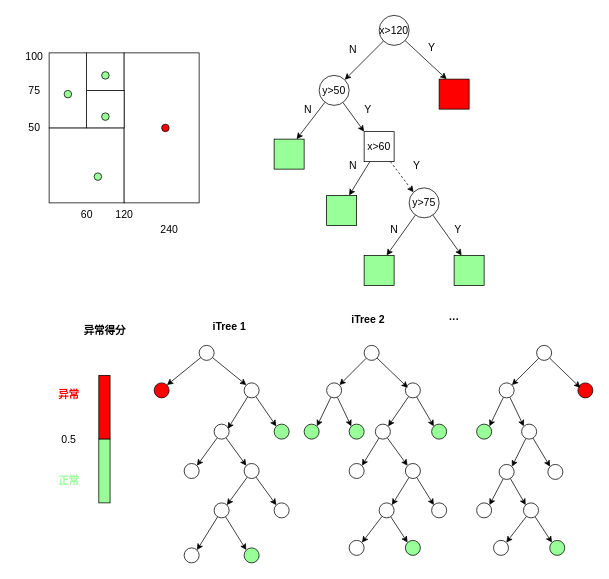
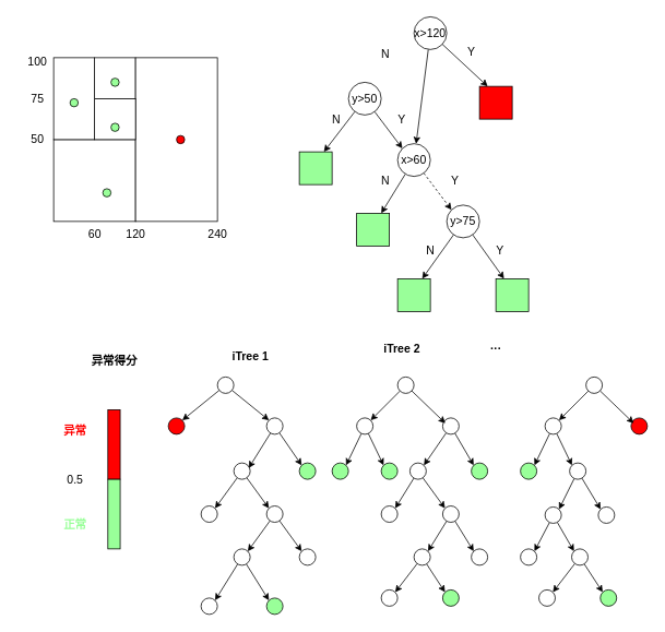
  <mxCell id="0" />
  <mxCell id="1" parent="0" />
  <mxCell id="2" value="" style="rounded=0;whiteSpace=wrap;html=1;fontSize=14;" parent="1" vertex="1"><mxGeometry x="115" y="70" width="50" height="50" as="geometry" /></mxCell>
- <mxCell id="3" value="240" style="text;html=1;align=center;verticalAlign=middle;resizable=0;points=[];autosize=1;strokeColor=none;fillColor=none;fontSize=14;" parent="1" vertex="1"><mxGeometry x="200" y="290" width="50" height="30" as="geometry" /></mxCell>
+ <mxCell id="3" value="240" style="text;html=1;align=center;verticalAlign=middle;resizable=0;points=[];autosize=1;strokeColor=none;fillColor=none;fontSize=14;" parent="1" vertex="1"><mxGeometry x="240" y="270" width="50" height="30" as="geometry" /></mxCell>
  <mxCell id="4" value="120" style="text;html=1;align=center;verticalAlign=middle;resizable=0;points=[];autosize=1;strokeColor=none;fillColor=none;fontSize=14;" parent="1" vertex="1"><mxGeometry x="140" y="270" width="50" height="30" as="geometry" /></mxCell>
  <mxCell id="5" value="" style="rounded=0;whiteSpace=wrap;html=1;fontSize=14;" parent="1" vertex="1"><mxGeometry x="65" y="170" width="100" height="100" as="geometry" /></mxCell>
  <mxCell id="6" value="" style="rounded=0;whiteSpace=wrap;html=1;fontSize=14;" parent="1" vertex="1"><mxGeometry x="165" y="70" width="100" height="200" as="geometry" /></mxCell>
  <mxCell id="7" value="" style="rounded=0;whiteSpace=wrap;html=1;fontSize=14;" parent="1" vertex="1"><mxGeometry x="115" y="120" width="50" height="50" as="geometry" /></mxCell>
  <mxCell id="8" value="" style="rounded=0;whiteSpace=wrap;html=1;fontSize=14;" parent="1" vertex="1"><mxGeometry x="65" y="70" width="50" height="100" as="geometry" /></mxCell>
  <mxCell id="9" value="" style="ellipse;whiteSpace=wrap;html=1;aspect=fixed;fillColor=#99FF99;fontSize=14;" parent="1" vertex="1"><mxGeometry x="135" y="95" width="10" height="10" as="geometry" /></mxCell>
  <mxCell id="10" value="" style="ellipse;whiteSpace=wrap;html=1;aspect=fixed;fillColor=#99FF99;fontSize=14;" parent="1" vertex="1"><mxGeometry x="85" y="120" width="10" height="10" as="geometry" /></mxCell>
  <mxCell id="11" value="" style="ellipse;whiteSpace=wrap;html=1;aspect=fixed;fillColor=#99FF99;fontSize=14;" parent="1" vertex="1"><mxGeometry x="135" y="150" width="10" height="10" as="geometry" /></mxCell>
  <mxCell id="12" value="" style="ellipse;whiteSpace=wrap;html=1;aspect=fixed;fillColor=#99FF99;fontSize=14;" parent="1" vertex="1"><mxGeometry x="125" y="230" width="10" height="10" as="geometry" /></mxCell>
  <mxCell id="13" value="" style="ellipse;whiteSpace=wrap;html=1;aspect=fixed;fillColor=#FF0000;fontSize=14;" parent="1" vertex="1"><mxGeometry x="215" y="165" width="10" height="10" as="geometry" /></mxCell>
  <mxCell id="14" value="60" style="text;html=1;align=center;verticalAlign=middle;resizable=0;points=[];autosize=1;strokeColor=none;fillColor=none;fontSize=14;" parent="1" vertex="1"><mxGeometry x="95" y="270" width="40" height="30" as="geometry" /></mxCell>
  <mxCell id="15" value="50" style="text;html=1;align=center;verticalAlign=middle;resizable=0;points=[];autosize=1;strokeColor=none;fillColor=none;fontSize=14;" parent="1" vertex="1"><mxGeometry x="25" y="155" width="40" height="30" as="geometry" /></mxCell>
  <mxCell id="16" value="75" style="text;html=1;align=center;verticalAlign=middle;resizable=0;points=[];autosize=1;strokeColor=none;fillColor=none;fontSize=14;" parent="1" vertex="1"><mxGeometry x="25" y="105" width="40" height="30" as="geometry" /></mxCell>
  <mxCell id="17" value="100" style="text;html=1;align=center;verticalAlign=middle;resizable=0;points=[];autosize=1;strokeColor=none;fillColor=none;fontSize=14;" parent="1" vertex="1"><mxGeometry x="20" y="60" width="50" height="30" as="geometry" /></mxCell>
- <mxCell id="18" style="rounded=0;orthogonalLoop=1;jettySize=auto;html=1;entryX=1;entryY=0;entryDx=0;entryDy=0;fontSize=14;" parent="1" source="20" target="23" edge="1"><mxGeometry relative="1" as="geometry" /></mxCell>
+ <mxCell id="18" style="rounded=0;orthogonalLoop=1;jettySize=auto;html=1;fontSize=14;" parent="1" source="20" target="27" edge="1"><mxGeometry relative="1" as="geometry" /></mxCell>
  <mxCell id="19" style="rounded=0;orthogonalLoop=1;jettySize=auto;html=1;entryX=0.25;entryY=0;entryDx=0;entryDy=0;fontSize=14;" parent="1" source="20" target="24" edge="1"><mxGeometry relative="1" as="geometry" /></mxCell>
  <mxCell id="20" value="x&amp;gt;120" style="ellipse;whiteSpace=wrap;html=1;aspect=fixed;fontSize=14;" parent="1" vertex="1"><mxGeometry x="505" y="20" width="40" height="40" as="geometry" /></mxCell>
  <mxCell id="21" style="rounded=0;orthogonalLoop=1;jettySize=auto;html=1;entryX=0.75;entryY=0;entryDx=0;entryDy=0;fontSize=14;" parent="1" source="23" target="31" edge="1"><mxGeometry relative="1" as="geometry" /></mxCell>
  <mxCell id="22" style="rounded=0;orthogonalLoop=1;jettySize=auto;html=1;entryX=0;entryY=0;entryDx=0;entryDy=0;fontSize=14;" parent="1" source="23" target="27" edge="1"><mxGeometry relative="1" as="geometry" /></mxCell>
  <mxCell id="23" value="y&amp;gt;50" style="ellipse;whiteSpace=wrap;html=1;aspect=fixed;fontSize=14;" parent="1" vertex="1"><mxGeometry x="425" y="100" width="40" height="40" as="geometry" /></mxCell>
  <mxCell id="24" value="" style="whiteSpace=wrap;html=1;aspect=fixed;fillColor=#FF0000;fontSize=14;" parent="1" vertex="1"><mxGeometry x="585" y="105" width="40" height="40" as="geometry" /></mxCell>
  <mxCell id="25" style="rounded=0;orthogonalLoop=1;jettySize=auto;html=1;entryX=0.75;entryY=0;entryDx=0;entryDy=0;fontSize=14;" parent="1" source="27" target="32" edge="1"><mxGeometry relative="1" as="geometry" /></mxCell>
  <mxCell id="26" style="rounded=0;orthogonalLoop=1;jettySize=auto;html=1;entryX=0;entryY=0;entryDx=0;entryDy=0;fontSize=14;dashed=1;" parent="1" source="27" target="30" edge="1"><mxGeometry relative="1" as="geometry" /></mxCell>
- <mxCell id="27" value="x&amp;gt;60" style="whiteSpace=wrap;html=1;aspect=fixed;fontSize=14;rounded=0;" parent="1" vertex="1"><mxGeometry x="485" y="175" width="40" height="40" as="geometry" /></mxCell>
+ <mxCell id="27" value="x&amp;gt;60" style="ellipse;whiteSpace=wrap;html=1;aspect=fixed;fontSize=14;" parent="1" vertex="1"><mxGeometry x="485" y="175" width="40" height="40" as="geometry" /></mxCell>
  <mxCell id="28" style="rounded=0;orthogonalLoop=1;jettySize=auto;html=1;entryX=0.75;entryY=0;entryDx=0;entryDy=0;fontSize=14;" parent="1" source="30" target="33" edge="1"><mxGeometry relative="1" as="geometry" /></mxCell>
  <mxCell id="29" style="rounded=0;orthogonalLoop=1;jettySize=auto;html=1;entryX=0.25;entryY=0;entryDx=0;entryDy=0;fontSize=14;" parent="1" source="30" target="34" edge="1"><mxGeometry relative="1" as="geometry" /></mxCell>
  <mxCell id="30" value="y&amp;gt;75" style="ellipse;whiteSpace=wrap;html=1;aspect=fixed;fontSize=14;" parent="1" vertex="1"><mxGeometry x="545" y="250" width="40" height="40" as="geometry" /></mxCell>
  <mxCell id="31" value="" style="whiteSpace=wrap;html=1;aspect=fixed;fillColor=#99FF99;fontSize=14;" parent="1" vertex="1"><mxGeometry x="365" y="185" width="40" height="40" as="geometry" /></mxCell>
  <mxCell id="32" value="" style="whiteSpace=wrap;html=1;aspect=fixed;fillColor=#99FF99;fontSize=14;" parent="1" vertex="1"><mxGeometry x="435" y="260" width="40" height="40" as="geometry" /></mxCell>
  <mxCell id="33" value="" style="whiteSpace=wrap;html=1;aspect=fixed;fillColor=#99FF99;fontSize=14;" parent="1" vertex="1"><mxGeometry x="485" y="340" width="40" height="40" as="geometry" /></mxCell>
  <mxCell id="34" value="" style="whiteSpace=wrap;html=1;aspect=fixed;fillColor=#99FF99;fontSize=14;" parent="1" vertex="1"><mxGeometry x="605" y="340" width="40" height="40" as="geometry" /></mxCell>
  <mxCell id="35" value="N" style="text;html=1;align=center;verticalAlign=middle;resizable=0;points=[];autosize=1;strokeColor=none;fillColor=none;fontSize=14;" parent="1" vertex="1"><mxGeometry x="455" y="50" width="30" height="30" as="geometry" /></mxCell>
  <mxCell id="36" value="N" style="text;html=1;align=center;verticalAlign=middle;resizable=0;points=[];autosize=1;strokeColor=none;fillColor=none;fontSize=14;" parent="1" vertex="1"><mxGeometry x="395" y="130" width="30" height="30" as="geometry" /></mxCell>
  <mxCell id="37" value="N" style="text;html=1;align=center;verticalAlign=middle;resizable=0;points=[];autosize=1;strokeColor=none;fillColor=none;fontSize=14;" parent="1" vertex="1"><mxGeometry x="455" y="205" width="30" height="30" as="geometry" /></mxCell>
  <mxCell id="38" value="N" style="text;html=1;align=center;verticalAlign=middle;resizable=0;points=[];autosize=1;strokeColor=none;fillColor=none;fontSize=14;" parent="1" vertex="1"><mxGeometry x="510" y="290" width="30" height="30" as="geometry" /></mxCell>
  <mxCell id="39" value="Y" style="text;html=1;align=center;verticalAlign=middle;resizable=0;points=[];autosize=1;strokeColor=none;fillColor=none;fontSize=14;" parent="1" vertex="1"><mxGeometry x="560" y="48" width="30" height="30" as="geometry" /></mxCell>
  <mxCell id="40" value="Y" style="text;html=1;align=center;verticalAlign=middle;resizable=0;points=[];autosize=1;strokeColor=none;fillColor=none;fontSize=14;" parent="1" vertex="1"><mxGeometry x="475" y="130" width="30" height="30" as="geometry" /></mxCell>
  <mxCell id="41" value="Y" style="text;html=1;align=center;verticalAlign=middle;resizable=0;points=[];autosize=1;strokeColor=none;fillColor=none;fontSize=14;" parent="1" vertex="1"><mxGeometry x="540" y="205" width="30" height="30" as="geometry" /></mxCell>
  <mxCell id="42" value="Y" style="text;html=1;align=center;verticalAlign=middle;resizable=0;points=[];autosize=1;strokeColor=none;fillColor=none;fontSize=14;" parent="1" vertex="1"><mxGeometry x="595" y="290" width="30" height="30" as="geometry" /></mxCell>
  <mxCell id="43" value="&lt;b style=&quot;font-size: 14px;&quot;&gt;异常得分&lt;/b&gt;" style="text;html=1;align=center;verticalAlign=middle;resizable=0;points=[];autosize=1;strokeColor=none;fillColor=none;fontSize=14;" parent="1" vertex="1"><mxGeometry x="98.75" y="425" width="80" height="30" as="geometry" /></mxCell>
  <mxCell id="44" value="" style="rounded=0;whiteSpace=wrap;html=1;fillColor=#FF0000;fontSize=14;" parent="1" vertex="1"><mxGeometry x="131.25" y="500" width="15" height="85" as="geometry" /></mxCell>
  <mxCell id="45" value="" style="rounded=0;whiteSpace=wrap;html=1;fillColor=#99FF99;fontSize=14;" parent="1" vertex="1"><mxGeometry x="131.25" y="585" width="15" height="85" as="geometry" /></mxCell>
  <mxCell id="46" value="&lt;b style=&quot;font-size: 14px;&quot;&gt;&lt;font style=&quot;font-size: 14px;&quot; color=&quot;#ff0000&quot;&gt;异常&lt;/font&gt;&lt;/b&gt;" style="text;html=1;align=center;verticalAlign=middle;resizable=0;points=[];autosize=1;strokeColor=none;fillColor=none;fontSize=14;" parent="1" vertex="1"><mxGeometry x="66.25" y="510" width="50" height="30" as="geometry" /></mxCell>
  <mxCell id="47" value="0.5" style="text;html=1;align=center;verticalAlign=middle;resizable=0;points=[];autosize=1;strokeColor=none;fillColor=none;fontSize=14;" parent="1" vertex="1"><mxGeometry x="71.25" y="570" width="40" height="30" as="geometry" /></mxCell>
  <mxCell id="48" value="&lt;font style=&quot;font-size: 14px;&quot; color=&quot;#99ff99&quot;&gt;&lt;b style=&quot;font-size: 14px;&quot;&gt;正常&lt;/b&gt;&lt;/font&gt;" style="text;html=1;align=center;verticalAlign=middle;resizable=0;points=[];autosize=1;strokeColor=none;fillColor=none;fontSize=14;" parent="1" vertex="1"><mxGeometry x="66.25" y="625" width="50" height="30" as="geometry" /></mxCell>
  <mxCell id="49" value="&lt;b style=&quot;font-size: 14px;&quot;&gt;iTree 1&lt;/b&gt;" style="text;html=1;align=center;verticalAlign=middle;resizable=0;points=[];autosize=1;strokeColor=none;fillColor=none;fontSize=14;" parent="1" vertex="1"><mxGeometry x="270" y="420" width="70" height="30" as="geometry" /></mxCell>
  <mxCell id="50" style="rounded=0;orthogonalLoop=1;jettySize=auto;html=1;entryX=1;entryY=0;entryDx=0;entryDy=0;fontSize=14;" parent="1" source="52" target="53" edge="1"><mxGeometry relative="1" as="geometry" /></mxCell>
  <mxCell id="51" style="rounded=0;orthogonalLoop=1;jettySize=auto;html=1;entryX=0;entryY=0;entryDx=0;entryDy=0;fontSize=14;" parent="1" source="52" target="55" edge="1"><mxGeometry relative="1" as="geometry" /></mxCell>
  <mxCell id="52" value="" style="ellipse;whiteSpace=wrap;html=1;aspect=fixed;fontSize=14;" parent="1" vertex="1"><mxGeometry x="265" y="460" width="20" height="20" as="geometry" /></mxCell>
  <mxCell id="53" value="" style="ellipse;whiteSpace=wrap;html=1;aspect=fixed;fillColor=#FF0000;fontSize=14;" parent="1" vertex="1"><mxGeometry x="205" y="510" width="20" height="20" as="geometry" /></mxCell>
  <mxCell id="54" style="rounded=0;orthogonalLoop=1;jettySize=auto;html=1;entryX=0;entryY=0;entryDx=0;entryDy=0;fontSize=14;" parent="1" source="55" target="59" edge="1"><mxGeometry relative="1" as="geometry" /></mxCell>
  <mxCell id="55" value="" style="ellipse;whiteSpace=wrap;html=1;aspect=fixed;fontSize=14;" parent="1" vertex="1"><mxGeometry x="325" y="510" width="20" height="20" as="geometry" /></mxCell>
  <mxCell id="56" style="rounded=0;orthogonalLoop=1;jettySize=auto;html=1;entryX=1;entryY=0;entryDx=0;entryDy=0;fontSize=14;" parent="1" source="58" target="60" edge="1"><mxGeometry relative="1" as="geometry" /></mxCell>
  <mxCell id="57" style="rounded=0;orthogonalLoop=1;jettySize=auto;html=1;entryX=0;entryY=0;entryDx=0;entryDy=0;fontSize=14;" parent="1" source="58" target="63" edge="1"><mxGeometry relative="1" as="geometry" /></mxCell>
  <mxCell id="58" value="" style="ellipse;whiteSpace=wrap;html=1;aspect=fixed;fontSize=14;" parent="1" vertex="1"><mxGeometry x="285" y="565" width="20" height="20" as="geometry" /></mxCell>
  <mxCell id="59" value="" style="ellipse;whiteSpace=wrap;html=1;aspect=fixed;fillColor=#99FF99;fontSize=14;" parent="1" vertex="1"><mxGeometry x="365" y="565" width="20" height="20" as="geometry" /></mxCell>
  <mxCell id="60" value="" style="ellipse;whiteSpace=wrap;html=1;aspect=fixed;fontSize=14;" parent="1" vertex="1"><mxGeometry x="245" y="617.5" width="20" height="20" as="geometry" /></mxCell>
  <mxCell id="61" style="rounded=0;orthogonalLoop=1;jettySize=auto;html=1;entryX=1;entryY=0;entryDx=0;entryDy=0;fontSize=14;" parent="1" source="63" target="66" edge="1"><mxGeometry relative="1" as="geometry" /></mxCell>
  <mxCell id="62" style="rounded=0;orthogonalLoop=1;jettySize=auto;html=1;entryX=0;entryY=0;entryDx=0;entryDy=0;fontSize=14;" parent="1" source="63" target="67" edge="1"><mxGeometry relative="1" as="geometry" /></mxCell>
  <mxCell id="63" value="" style="ellipse;whiteSpace=wrap;html=1;aspect=fixed;fontSize=14;" parent="1" vertex="1"><mxGeometry x="325" y="617.5" width="20" height="20" as="geometry" /></mxCell>
  <mxCell id="64" style="rounded=0;orthogonalLoop=1;jettySize=auto;html=1;entryX=1;entryY=0;entryDx=0;entryDy=0;fontSize=14;" parent="1" source="66" target="68" edge="1"><mxGeometry relative="1" as="geometry" /></mxCell>
  <mxCell id="65" style="rounded=0;orthogonalLoop=1;jettySize=auto;html=1;entryX=0;entryY=0;entryDx=0;entryDy=0;fontSize=14;" parent="1" source="66" target="69" edge="1"><mxGeometry relative="1" as="geometry" /></mxCell>
  <mxCell id="66" value="" style="ellipse;whiteSpace=wrap;html=1;aspect=fixed;fontSize=14;" parent="1" vertex="1"><mxGeometry x="285" y="670" width="20" height="20" as="geometry" /></mxCell>
  <mxCell id="67" value="" style="ellipse;whiteSpace=wrap;html=1;aspect=fixed;fontSize=14;" parent="1" vertex="1"><mxGeometry x="365" y="670" width="20" height="20" as="geometry" /></mxCell>
  <mxCell id="68" value="" style="ellipse;whiteSpace=wrap;html=1;aspect=fixed;fontSize=14;" parent="1" vertex="1"><mxGeometry x="245" y="730" width="20" height="20" as="geometry" /></mxCell>
  <mxCell id="69" value="" style="ellipse;whiteSpace=wrap;html=1;aspect=fixed;fillColor=#99FF99;fontSize=14;" parent="1" vertex="1"><mxGeometry x="325" y="730" width="20" height="20" as="geometry" /></mxCell>
  <mxCell id="70" style="rounded=0;orthogonalLoop=1;jettySize=auto;html=1;entryX=0.905;entryY=0.318;entryDx=0;entryDy=0;entryPerimeter=0;fontSize=14;" parent="1" source="55" target="58" edge="1"><mxGeometry relative="1" as="geometry" /></mxCell>
  <mxCell id="71" value="&lt;b style=&quot;font-size: 14px;&quot;&gt;iTree 2&lt;/b&gt;" style="text;html=1;align=center;verticalAlign=middle;resizable=0;points=[];autosize=1;strokeColor=none;fillColor=none;fontSize=14;" parent="1" vertex="1"><mxGeometry x="455" y="410" width="70" height="30" as="geometry" /></mxCell>
  <mxCell id="72" style="rounded=0;orthogonalLoop=1;jettySize=auto;html=1;entryX=1;entryY=0;entryDx=0;entryDy=0;fontSize=14;" parent="1" source="73" target="76" edge="1"><mxGeometry relative="1" as="geometry" /></mxCell>
  <mxCell id="73" value="" style="ellipse;whiteSpace=wrap;html=1;aspect=fixed;fontSize=14;" parent="1" vertex="1"><mxGeometry x="485" y="460" width="20" height="20" as="geometry" /></mxCell>
  <mxCell id="74" style="rounded=0;orthogonalLoop=1;jettySize=auto;html=1;entryX=1;entryY=0;entryDx=0;entryDy=0;fontSize=14;" parent="1" source="76" target="80" edge="1"><mxGeometry relative="1" as="geometry" /></mxCell>
  <mxCell id="75" style="rounded=0;orthogonalLoop=1;jettySize=auto;html=1;entryX=0;entryY=0;entryDx=0;entryDy=0;fontSize=14;" parent="1" source="76" target="81" edge="1"><mxGeometry relative="1" as="geometry" /></mxCell>
  <mxCell id="76" value="" style="ellipse;whiteSpace=wrap;html=1;aspect=fixed;fontSize=14;" parent="1" vertex="1"><mxGeometry x="435" y="510" width="20" height="20" as="geometry" /></mxCell>
  <mxCell id="77" style="rounded=0;orthogonalLoop=1;jettySize=auto;html=1;entryX=1;entryY=0;entryDx=0;entryDy=0;fontSize=14;" parent="1" source="79" target="85" edge="1"><mxGeometry relative="1" as="geometry" /></mxCell>
  <mxCell id="78" style="rounded=0;orthogonalLoop=1;jettySize=auto;html=1;entryX=0;entryY=0;entryDx=0;entryDy=0;fontSize=14;" parent="1" source="79" target="82" edge="1"><mxGeometry relative="1" as="geometry" /></mxCell>
  <mxCell id="79" value="" style="ellipse;whiteSpace=wrap;html=1;aspect=fixed;fontSize=14;" parent="1" vertex="1"><mxGeometry x="540" y="510" width="20" height="20" as="geometry" /></mxCell>
  <mxCell id="80" value="" style="ellipse;whiteSpace=wrap;html=1;aspect=fixed;fillColor=#99FF99;fontSize=14;" parent="1" vertex="1"><mxGeometry x="405" y="565" width="20" height="20" as="geometry" /></mxCell>
  <mxCell id="81" value="" style="ellipse;whiteSpace=wrap;html=1;aspect=fixed;fillColor=#99FF99;fontSize=14;" parent="1" vertex="1"><mxGeometry x="465" y="565" width="20" height="20" as="geometry" /></mxCell>
  <mxCell id="82" value="" style="ellipse;whiteSpace=wrap;html=1;aspect=fixed;fillColor=#99FF99;fontSize=14;" parent="1" vertex="1"><mxGeometry x="575" y="565" width="20" height="20" as="geometry" /></mxCell>
  <mxCell id="83" style="rounded=0;orthogonalLoop=1;jettySize=auto;html=1;entryX=1;entryY=0;entryDx=0;entryDy=0;fontSize=14;" parent="1" source="85" target="86" edge="1"><mxGeometry relative="1" as="geometry" /></mxCell>
  <mxCell id="84" style="rounded=0;orthogonalLoop=1;jettySize=auto;html=1;entryX=0;entryY=0;entryDx=0;entryDy=0;fontSize=14;" parent="1" source="85" target="89" edge="1"><mxGeometry relative="1" as="geometry" /></mxCell>
  <mxCell id="85" value="" style="ellipse;whiteSpace=wrap;html=1;aspect=fixed;fontSize=14;" parent="1" vertex="1"><mxGeometry x="500" y="565" width="20" height="20" as="geometry" /></mxCell>
  <mxCell id="86" value="" style="ellipse;whiteSpace=wrap;html=1;aspect=fixed;fontSize=14;" parent="1" vertex="1"><mxGeometry x="465" y="617.5" width="20" height="20" as="geometry" /></mxCell>
  <mxCell id="87" style="rounded=0;orthogonalLoop=1;jettySize=auto;html=1;entryX=1;entryY=0;entryDx=0;entryDy=0;fontSize=14;" parent="1" source="89" target="92" edge="1"><mxGeometry relative="1" as="geometry" /></mxCell>
  <mxCell id="88" style="rounded=0;orthogonalLoop=1;jettySize=auto;html=1;entryX=0;entryY=0;entryDx=0;entryDy=0;fontSize=14;" parent="1" source="89" target="93" edge="1"><mxGeometry relative="1" as="geometry" /></mxCell>
  <mxCell id="89" value="" style="ellipse;whiteSpace=wrap;html=1;aspect=fixed;fontSize=14;" parent="1" vertex="1"><mxGeometry x="540" y="617.5" width="20" height="20" as="geometry" /></mxCell>
  <mxCell id="90" style="rounded=0;orthogonalLoop=1;jettySize=auto;html=1;entryX=1;entryY=0;entryDx=0;entryDy=0;fontSize=14;" parent="1" source="92" target="94" edge="1"><mxGeometry relative="1" as="geometry" /></mxCell>
  <mxCell id="91" style="rounded=0;orthogonalLoop=1;jettySize=auto;html=1;entryX=0;entryY=0;entryDx=0;entryDy=0;fontSize=14;" parent="1" source="92" target="95" edge="1"><mxGeometry relative="1" as="geometry" /></mxCell>
  <mxCell id="92" value="" style="ellipse;whiteSpace=wrap;html=1;aspect=fixed;fontSize=14;" parent="1" vertex="1"><mxGeometry x="505" y="670" width="20" height="20" as="geometry" /></mxCell>
  <mxCell id="93" value="" style="ellipse;whiteSpace=wrap;html=1;aspect=fixed;fontSize=14;" parent="1" vertex="1"><mxGeometry x="575" y="670" width="20" height="20" as="geometry" /></mxCell>
  <mxCell id="94" value="" style="ellipse;whiteSpace=wrap;html=1;aspect=fixed;fontSize=14;" parent="1" vertex="1"><mxGeometry x="465" y="720" width="20" height="20" as="geometry" /></mxCell>
  <mxCell id="95" value="" style="ellipse;whiteSpace=wrap;html=1;aspect=fixed;fillColor=#99FF99;fontSize=14;" parent="1" vertex="1"><mxGeometry x="540" y="720" width="20" height="20" as="geometry" /></mxCell>
  <mxCell id="96" style="rounded=0;orthogonalLoop=1;jettySize=auto;html=1;entryX=0.166;entryY=0.325;entryDx=0;entryDy=0;entryPerimeter=0;fontSize=14;" parent="1" source="73" target="79" edge="1"><mxGeometry relative="1" as="geometry" /></mxCell>
  <mxCell id="97" value="&lt;b style=&quot;font-size: 14px;&quot;&gt;···&lt;/b&gt;" style="text;html=1;align=center;verticalAlign=middle;resizable=0;points=[];autosize=1;strokeColor=none;fillColor=none;fontSize=14;" parent="1" vertex="1"><mxGeometry x="585" y="410" width="40" height="30" as="geometry" /></mxCell>
  <mxCell id="98" style="rounded=0;orthogonalLoop=1;jettySize=auto;html=1;entryX=1;entryY=0;entryDx=0;entryDy=0;fontSize=14;" parent="1" source="99" target="102" edge="1"><mxGeometry relative="1" as="geometry" /></mxCell>
  <mxCell id="99" value="" style="ellipse;whiteSpace=wrap;html=1;aspect=fixed;fontSize=14;" parent="1" vertex="1"><mxGeometry x="715" y="460" width="20" height="20" as="geometry" /></mxCell>
  <mxCell id="100" style="rounded=0;orthogonalLoop=1;jettySize=auto;html=1;entryX=1;entryY=0;entryDx=0;entryDy=0;fontSize=14;" parent="1" source="102" target="104" edge="1"><mxGeometry relative="1" as="geometry" /></mxCell>
  <mxCell id="101" style="rounded=0;orthogonalLoop=1;jettySize=auto;html=1;entryX=0;entryY=0;entryDx=0;entryDy=0;fontSize=14;" parent="1" source="102" target="107" edge="1"><mxGeometry relative="1" as="geometry" /></mxCell>
  <mxCell id="102" value="" style="ellipse;whiteSpace=wrap;html=1;aspect=fixed;fontSize=14;" parent="1" vertex="1"><mxGeometry x="665" y="510" width="20" height="20" as="geometry" /></mxCell>
  <mxCell id="103" value="" style="ellipse;whiteSpace=wrap;html=1;aspect=fixed;fillColor=#FF0000;fontSize=14;" parent="1" vertex="1"><mxGeometry x="770" y="510" width="20" height="20" as="geometry" /></mxCell>
  <mxCell id="104" value="" style="ellipse;whiteSpace=wrap;html=1;aspect=fixed;fillColor=#99FF99;fontSize=14;" parent="1" vertex="1"><mxGeometry x="635" y="565" width="20" height="20" as="geometry" /></mxCell>
  <mxCell id="105" style="rounded=0;orthogonalLoop=1;jettySize=auto;html=1;entryX=1;entryY=0;entryDx=0;entryDy=0;fontSize=14;" parent="1" source="107" target="111" edge="1"><mxGeometry relative="1" as="geometry" /></mxCell>
  <mxCell id="106" style="rounded=0;orthogonalLoop=1;jettySize=auto;html=1;entryX=0;entryY=0;entryDx=0;entryDy=0;fontSize=14;" parent="1" source="107" target="108" edge="1"><mxGeometry relative="1" as="geometry" /></mxCell>
  <mxCell id="107" value="" style="ellipse;whiteSpace=wrap;html=1;aspect=fixed;fontSize=14;" parent="1" vertex="1"><mxGeometry x="695" y="565" width="20" height="20" as="geometry" /></mxCell>
  <mxCell id="108" value="" style="ellipse;whiteSpace=wrap;html=1;aspect=fixed;fontSize=14;" parent="1" vertex="1"><mxGeometry x="730" y="618.75" width="20" height="20" as="geometry" /></mxCell>
  <mxCell id="109" style="rounded=0;orthogonalLoop=1;jettySize=auto;html=1;entryX=1;entryY=0;entryDx=0;entryDy=0;fontSize=14;" parent="1" source="111" target="115" edge="1"><mxGeometry relative="1" as="geometry" /></mxCell>
  <mxCell id="110" style="rounded=0;orthogonalLoop=1;jettySize=auto;html=1;entryX=0;entryY=0;entryDx=0;entryDy=0;fontSize=14;" parent="1" source="111" target="114" edge="1"><mxGeometry relative="1" as="geometry" /></mxCell>
  <mxCell id="111" value="" style="ellipse;whiteSpace=wrap;html=1;aspect=fixed;fontSize=14;" parent="1" vertex="1"><mxGeometry x="665" y="618.75" width="20" height="20" as="geometry" /></mxCell>
  <mxCell id="112" style="rounded=0;orthogonalLoop=1;jettySize=auto;html=1;entryX=1;entryY=0;entryDx=0;entryDy=0;fontSize=14;" parent="1" source="114" target="116" edge="1"><mxGeometry relative="1" as="geometry" /></mxCell>
  <mxCell id="113" style="rounded=0;orthogonalLoop=1;jettySize=auto;html=1;entryX=0;entryY=0;entryDx=0;entryDy=0;fontSize=14;" parent="1" source="114" target="117" edge="1"><mxGeometry relative="1" as="geometry" /></mxCell>
  <mxCell id="114" value="" style="ellipse;whiteSpace=wrap;html=1;aspect=fixed;fontSize=14;" parent="1" vertex="1"><mxGeometry x="697.5" y="670" width="20" height="20" as="geometry" /></mxCell>
  <mxCell id="115" value="" style="ellipse;whiteSpace=wrap;html=1;aspect=fixed;fontSize=14;" parent="1" vertex="1"><mxGeometry x="635" y="670" width="20" height="20" as="geometry" /></mxCell>
  <mxCell id="116" value="" style="ellipse;whiteSpace=wrap;html=1;aspect=fixed;fontSize=14;" parent="1" vertex="1"><mxGeometry x="657.5" y="720" width="20" height="20" as="geometry" /></mxCell>
  <mxCell id="117" value="" style="ellipse;whiteSpace=wrap;html=1;aspect=fixed;fillColor=#99FF99;fontSize=14;" parent="1" vertex="1"><mxGeometry x="732.5" y="720" width="20" height="20" as="geometry" /></mxCell>
  <mxCell id="118" style="rounded=0;orthogonalLoop=1;jettySize=auto;html=1;entryX=0.166;entryY=0.325;entryDx=0;entryDy=0;entryPerimeter=0;fontSize=14;" parent="1" source="99" target="103" edge="1"><mxGeometry relative="1" as="geometry" /></mxCell>
